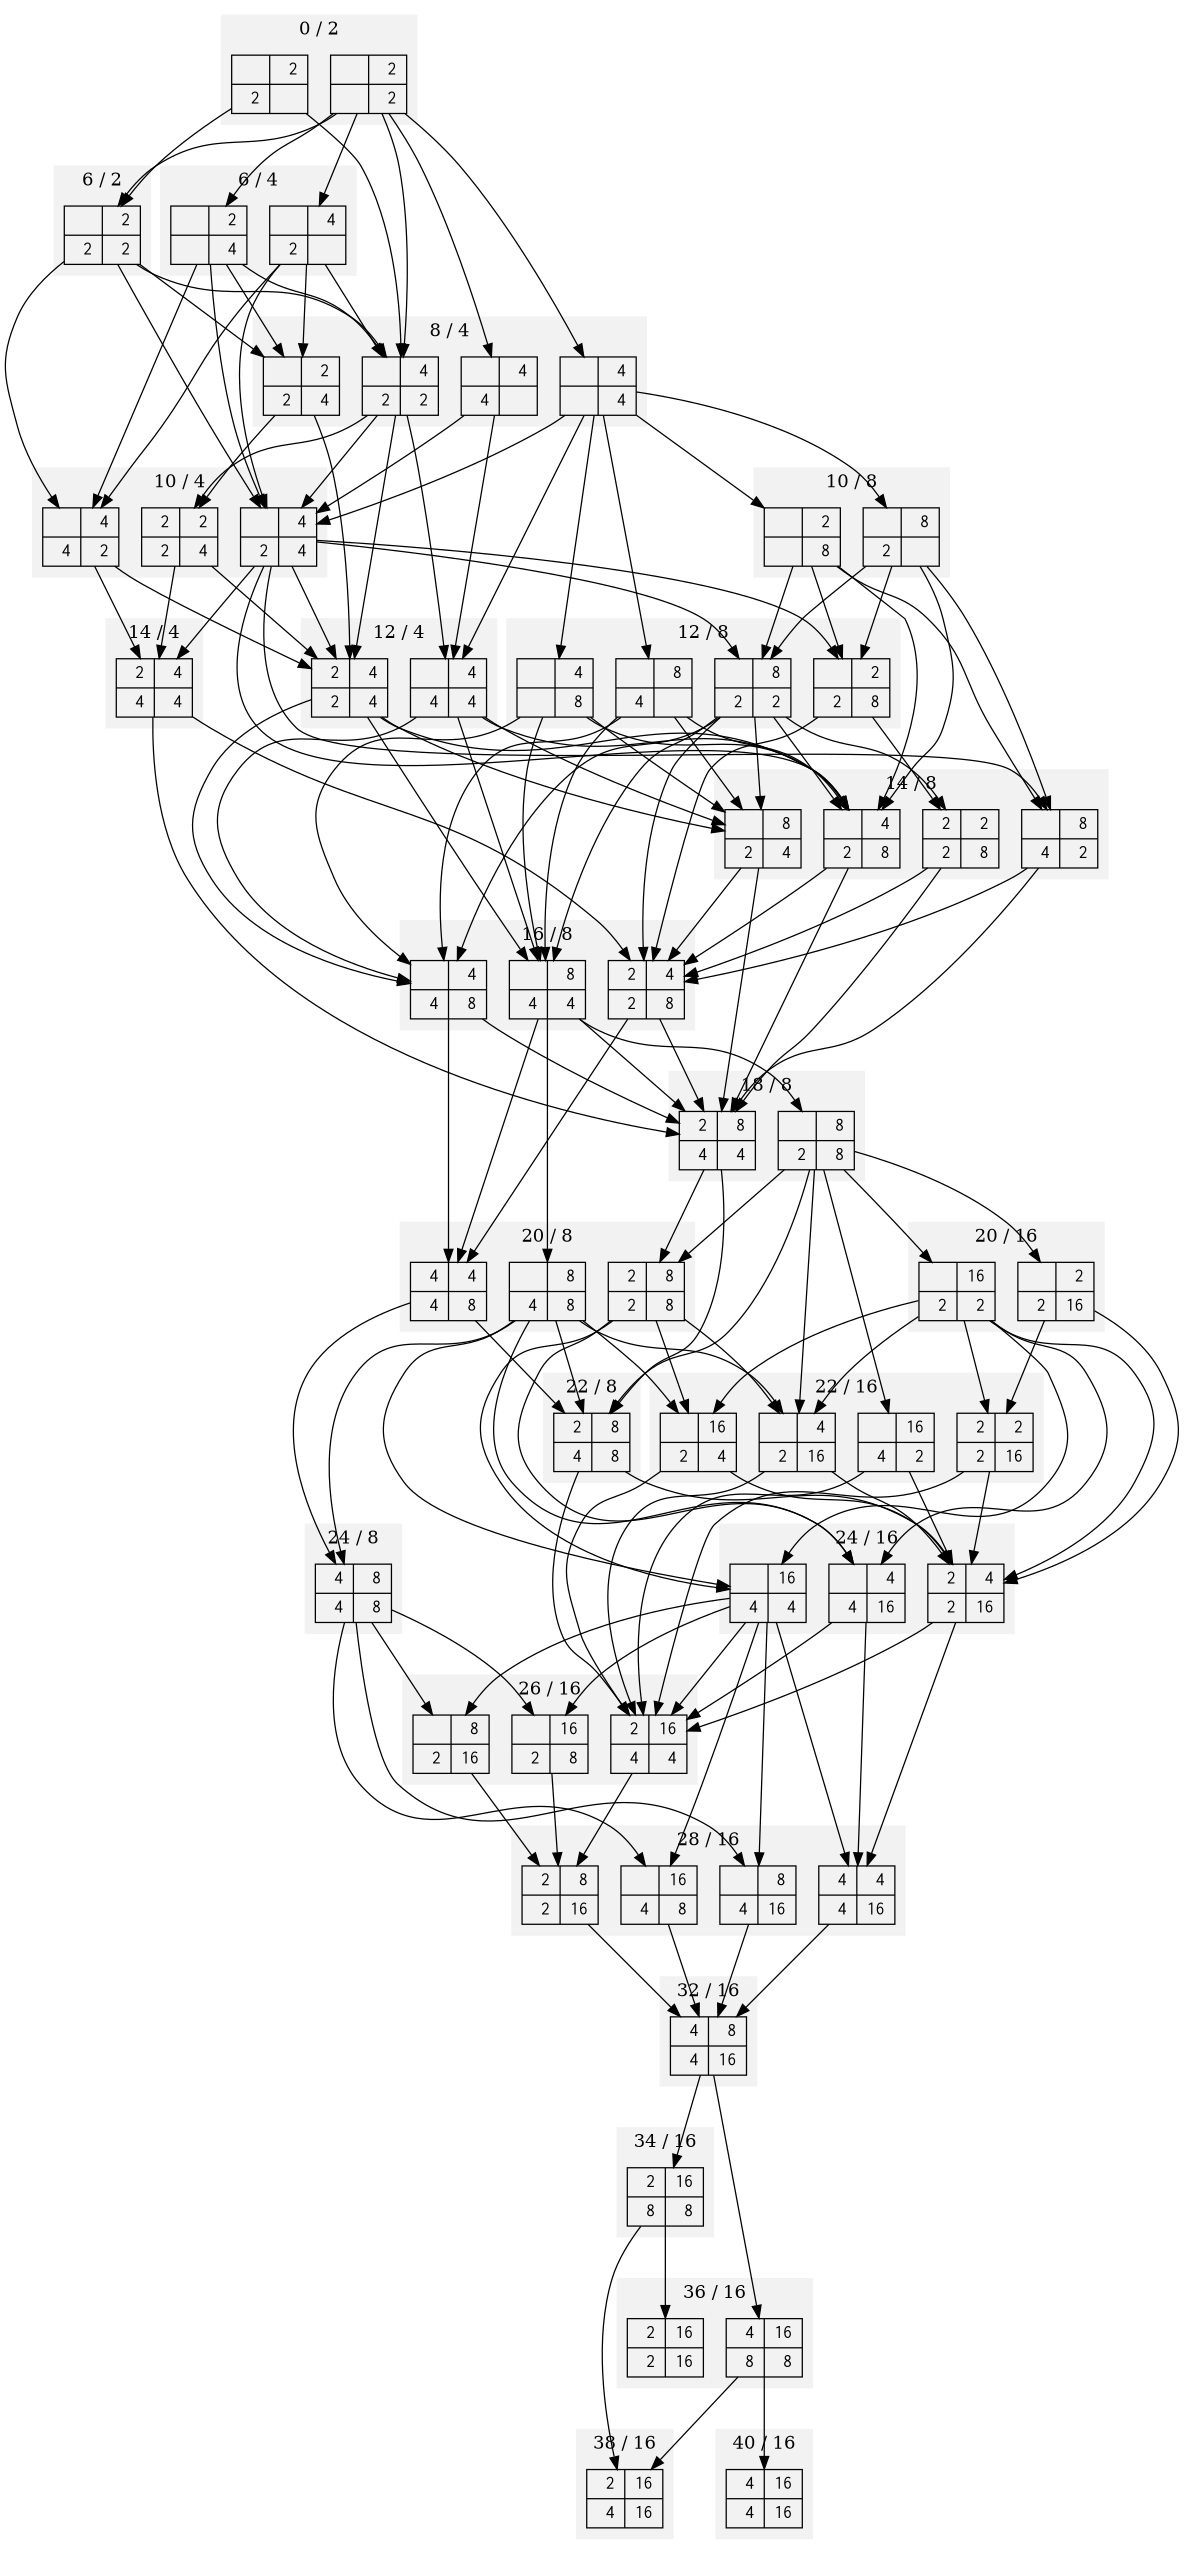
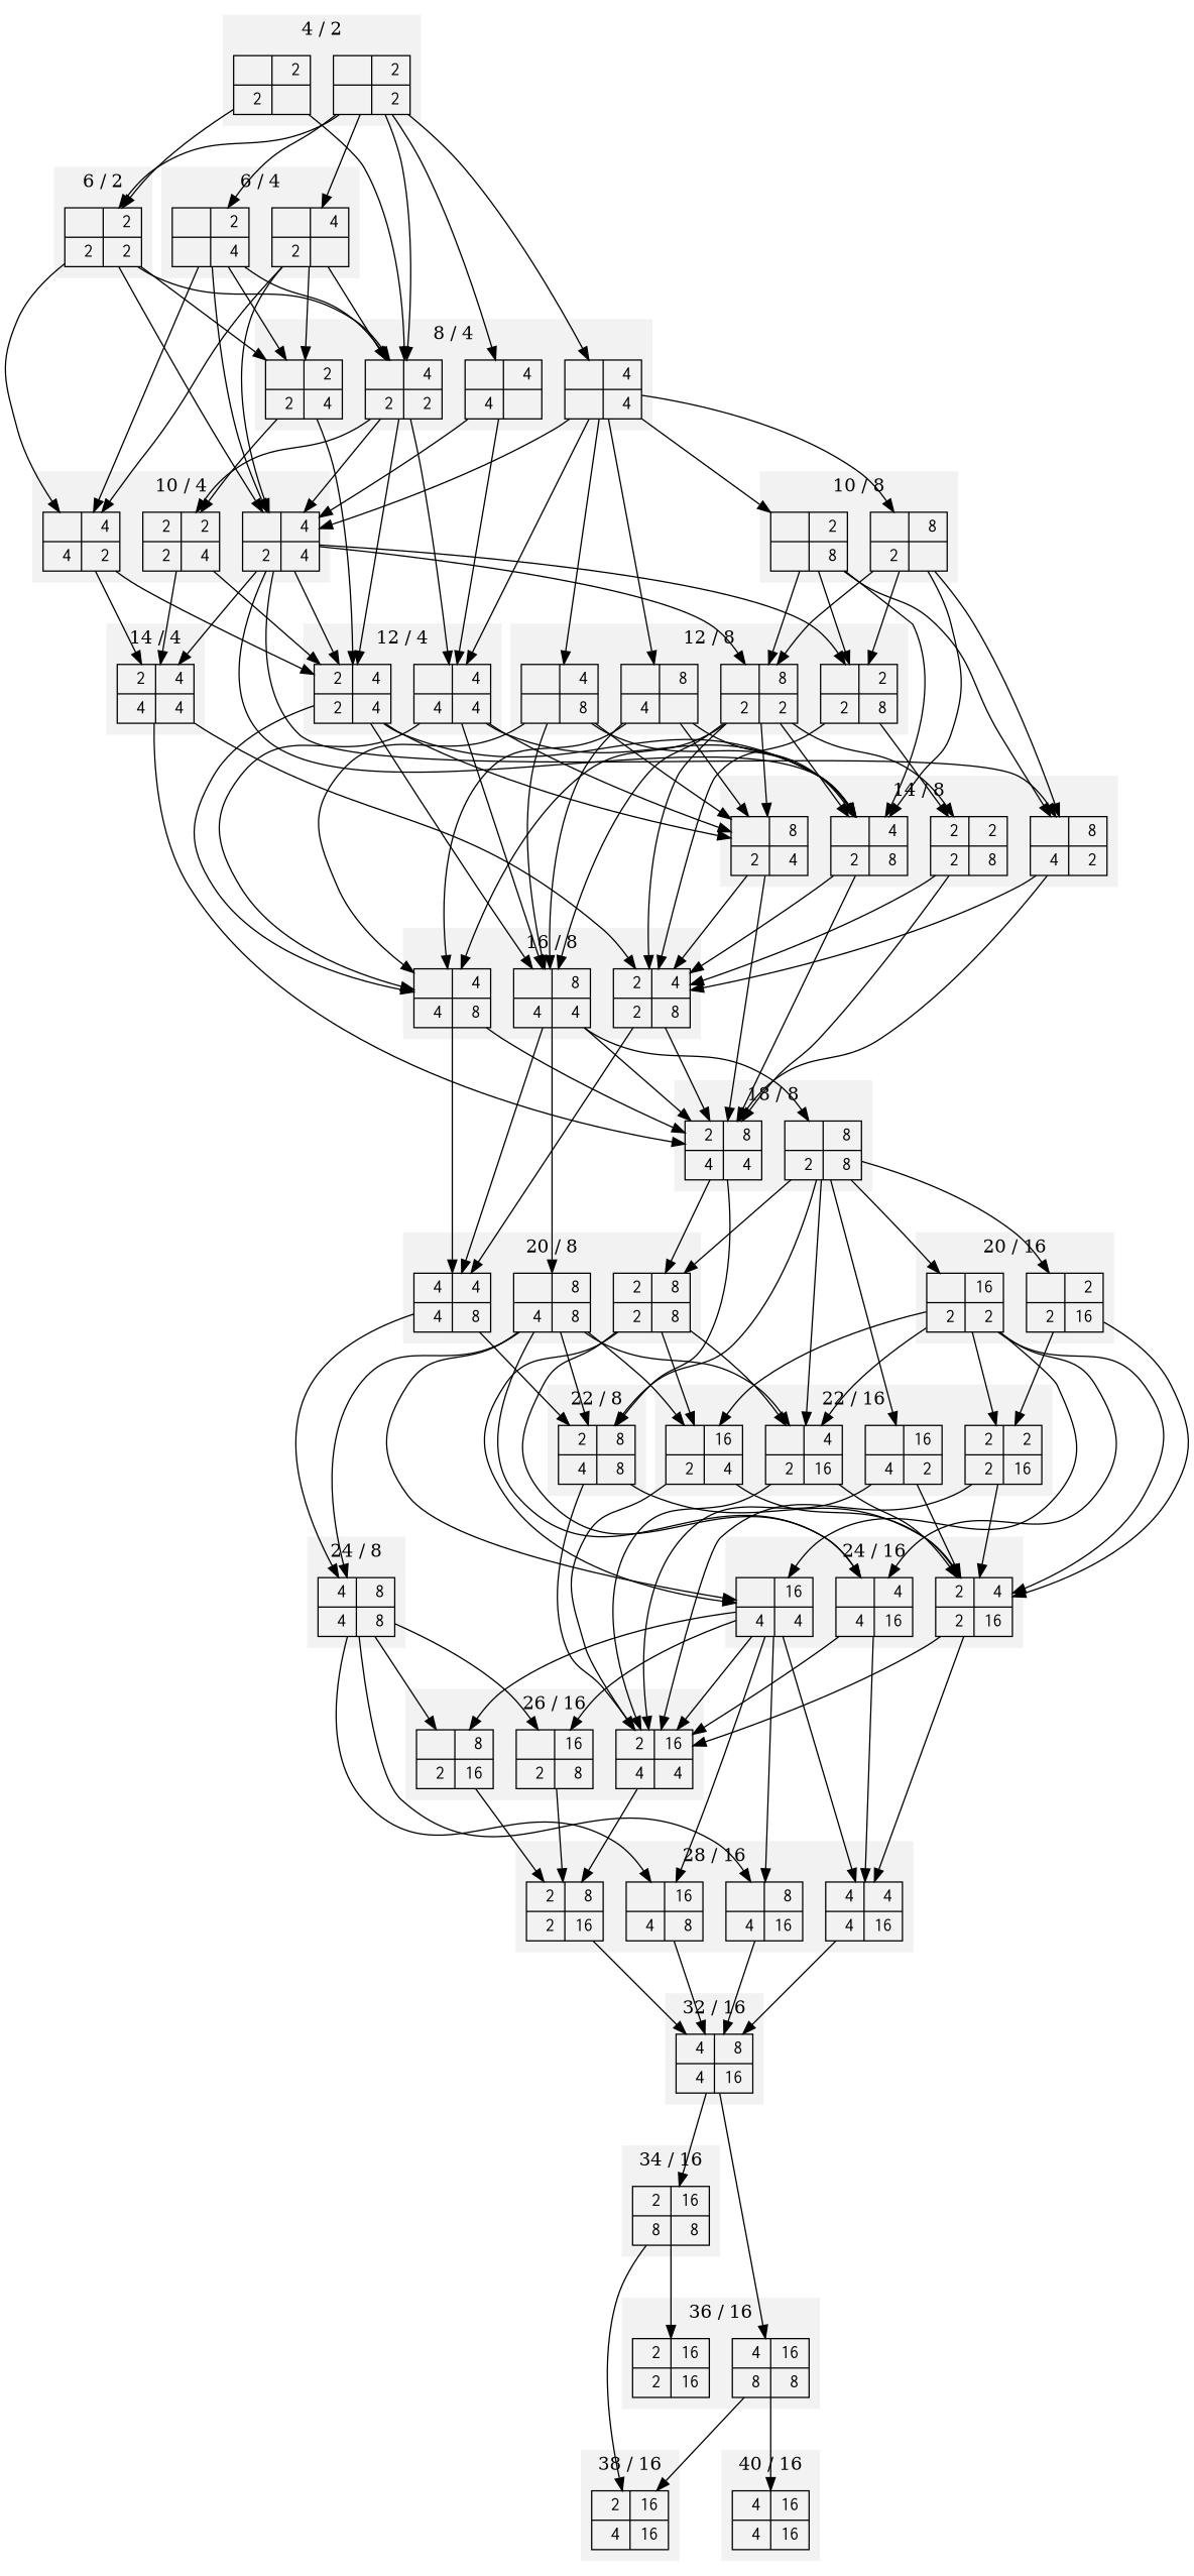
  digraph {
    rankdir=TB
    ranksep=1
    node [fontname=Courier shape=record]
    n1 [label="{&nbsp;&nbsp;|&nbsp;2}|{&nbsp;4|&nbsp;4}"]
    n2 [label="{&nbsp;&nbsp;|&nbsp;4}|{&nbsp;4|&nbsp;2}"]
    n3 [label="{&nbsp;2|&nbsp;2}|{&nbsp;2|&nbsp;4}"]
    n4 [label="{&nbsp;&nbsp;|&nbsp;&nbsp;}|{&nbsp;2|&nbsp;8}"]
    n5 [label="{&nbsp;&nbsp;|&nbsp;2}|{&nbsp;8|&nbsp;&nbsp;}"]
    n6 [label="{&nbsp;&nbsp;|&nbsp;4}|{&nbsp;4|&nbsp;4}"]
    n7 [label="{&nbsp;2|&nbsp;2}|{&nbsp;4|&nbsp;4}"]
    n8 [label="{&nbsp;&nbsp;|&nbsp;2}|{&nbsp;2|&nbsp;8}"]
    n9 [label="{&nbsp;&nbsp;|&nbsp;2}|{&nbsp;8|&nbsp;2}"]
    n10 [label="{&nbsp;&nbsp;|&nbsp;&nbsp;}|{&nbsp;4|&nbsp;8}"]
    n11 [label="{&nbsp;&nbsp;|&nbsp;4}|{&nbsp;8|&nbsp;&nbsp;}"]
    n12 [label="{&nbsp;2|&nbsp;4}|{&nbsp;4|&nbsp;4}"]
    n13 [label="{&nbsp;&nbsp;|&nbsp;2}|{&nbsp;4|&nbsp;8}"]
    n14 [label="{&nbsp;&nbsp;|&nbsp;2}|{&nbsp;8|&nbsp;4}"]
    n15 [label="{&nbsp;2|&nbsp;2}|{&nbsp;2|&nbsp;8}"]
    n16 [label="{&nbsp;&nbsp;|&nbsp;4}|{&nbsp;8|&nbsp;2}"]
    n17 [label="{&nbsp;&nbsp;|&nbsp;4}|{&nbsp;4|&nbsp;8}"]
    n18 [label="{&nbsp;2|&nbsp;2}|{&nbsp;4|&nbsp;8}"]
    n19 [label="{&nbsp;&nbsp;|&nbsp;4}|{&nbsp;8|&nbsp;4}"]
    n20 [label="{&nbsp;2|&nbsp;4}|{&nbsp;8|&nbsp;4}"]
    n21 [label="{&nbsp;&nbsp;|&nbsp;2}|{&nbsp;8|&nbsp;8}"]
    n22 [label="{&nbsp;&nbsp;|&nbsp;2}|{&nbsp;2|16}"]
    n23 [label="{&nbsp;&nbsp;|&nbsp;2}|{16|&nbsp;2}"]
    n24 [label="{&nbsp;4|&nbsp;4}|{&nbsp;4|&nbsp;8}"]
    n25 [label="{&nbsp;2|&nbsp;2}|{&nbsp;8|&nbsp;8}"]
    n26 [label="{&nbsp;&nbsp;|&nbsp;4}|{&nbsp;8|&nbsp;8}"]
    n27 [label="{&nbsp;&nbsp;|&nbsp;2}|{&nbsp;4|16}"]
    n28 [label="{&nbsp;&nbsp;|&nbsp;2}|{16|&nbsp;4}"]
    n29 [label="{&nbsp;2|&nbsp;2}|{&nbsp;2|16}"]
    n30 [label="{&nbsp;&nbsp;|&nbsp;4}|{16|&nbsp;2}"]
    n31 [label="{&nbsp;2|&nbsp;4}|{&nbsp;8|&nbsp;8}"]
    n32 [label="{&nbsp;2|&nbsp;2}|{&nbsp;4|16}"]
    n33 [label="{&nbsp;&nbsp;|&nbsp;4}|{&nbsp;4|16}"]
    n34 [label="{&nbsp;&nbsp;|&nbsp;4}|{16|&nbsp;4}"]
    n35 [label="{&nbsp;4|&nbsp;4}|{&nbsp;8|&nbsp;8}"]
    n36 [label="{&nbsp;&nbsp;|&nbsp;2}|{&nbsp;8|16}"]
    n37 [label="{&nbsp;&nbsp;|&nbsp;2}|{16|&nbsp;8}"]
    n38 [label="{&nbsp;2|&nbsp;4}|{16|&nbsp;4}"]
    n39 [label="{&nbsp;&nbsp;|&nbsp;4}|{&nbsp;8|16}"]
    n40 [label="{&nbsp;2|&nbsp;2}|{&nbsp;8|16}"]
    n41 [label="{&nbsp;&nbsp;|&nbsp;4}|{16|&nbsp;8}"]
    n42 [label="{&nbsp;4|&nbsp;4}|{&nbsp;4|16}"]
    n43 [label="{&nbsp;4|&nbsp;4}|{&nbsp;8|16}"]
    n44 [label="{&nbsp;2|&nbsp;8}|{16|&nbsp;8}"]
    n45 [label="{&nbsp;4|&nbsp;8}|{16|&nbsp;8}"]
    n46 [label="{&nbsp;2|&nbsp;2}|{16|16}"]
    n47 [label="{&nbsp;2|&nbsp;4}|{16|16}"]
    n48 [label="{&nbsp;4|&nbsp;4}|{16|16}"]
    n49 [label="{&nbsp;&nbsp;|&nbsp;2}|{&nbsp;2|&nbsp;&nbsp;}"]
    n50 [label="{&nbsp;&nbsp;|&nbsp;&nbsp;}|{&nbsp;2|&nbsp;2}"]
    n51 [label="{&nbsp;&nbsp;|&nbsp;2}|{&nbsp;2|&nbsp;2}"]
    n52 [label="{&nbsp;&nbsp;|&nbsp;2}|{&nbsp;4|&nbsp;&nbsp;}"]
    n53 [label="{&nbsp;&nbsp;|&nbsp;&nbsp;}|{&nbsp;2|&nbsp;4}"]
    n54 [label="{&nbsp;&nbsp;|&nbsp;4}|{&nbsp;4|&nbsp;&nbsp;}"]
    n55 [label="{&nbsp;&nbsp;|&nbsp;&nbsp;}|{&nbsp;4|&nbsp;4}"]
    n56 [label="{&nbsp;&nbsp;|&nbsp;2}|{&nbsp;4|&nbsp;2}"]
    n57 [label="{&nbsp;&nbsp;|&nbsp;2}|{&nbsp;2|&nbsp;4}"]
    subgraph cluster_1 {
      color=grey95
      label="10 / 4"
      style=filled
      n1
      n2
      n3
    }
    subgraph cluster_2 {
      color=grey95
      label="10 / 8"
      style=filled
      n4
      n5
    }
    subgraph cluster_3 {
      color=grey95
      label="12 / 4"
      style=filled
      n6
      n7
    }
    subgraph cluster_4 {
      color=grey95
      label="12 / 8"
      style=filled
      n8
      n9
      n10
      n11
    }
    subgraph cluster_5 {
      color=grey95
      label="14 / 4"
      style=filled
      n12
    }
    subgraph cluster_6 {
      color=grey95
      label="14 / 8"
      style=filled
      n13
      n14
      n15
      n16
    }
    subgraph cluster_7 {
      color=grey95
      label="16 / 8"
      style=filled
      n17
      n18
      n19
    }
    subgraph cluster_8 {
      color=grey95
      label="18 / 8"
      style=filled
      n20
      n21
    }
    subgraph cluster_9 {
      color=grey95
      label="20 / 16"
      style=filled
      n22
      n23
    }
    subgraph cluster_10 {
      color=grey95
      label="20 / 8"
      style=filled
      n24
      n25
      n26
    }
    subgraph cluster_11 {
      color=grey95
      label="22 / 16"
      style=filled
      n27
      n28
      n29
      n30
    }
    subgraph cluster_12 {
      color=grey95
      label="22 / 8"
      style=filled
      n31
    }
    subgraph cluster_13 {
      color=grey95
      label="24 / 16"
      style=filled
      n32
      n33
      n34
    }
    subgraph cluster_14 {
      color=grey95
      label="24 / 8"
      style=filled
      n35
    }
    subgraph cluster_15 {
      color=grey95
      label="26 / 16"
      style=filled
      n36
      n37
      n38
    }
    subgraph cluster_16 {
      color=grey95
      label="28 / 16"
      style=filled
      n39
      n40
      n41
      n42
    }
    subgraph cluster_17 {
      color=grey95
      label="32 / 16"
      style=filled
      n43
    }
    subgraph cluster_18 {
      color=grey95
      label="34 / 16"
      style=filled
      n44
    }
    subgraph cluster_19 {
      color=grey95
      label="36 / 16"
      style=filled
      n45
      n46
    }
    subgraph cluster_20 {
      color=grey95
      label="38 / 16"
      style=filled
      n47
    }
    subgraph cluster_21 {
      color=grey95
      label="40 / 16"
      style=filled
      n48
    }
    subgraph cluster_22 {
      color=grey95
-     label="0 / 2"
+     label="4 / 2"
      style=filled
      n49
      n50
    }
    subgraph cluster_23 {
      color=grey95
      label="6 / 2"
      style=filled
      n51
    }
    subgraph cluster_24 {
      color=grey95
      label="6 / 4"
      style=filled
      n52
      n53
    }
    subgraph cluster_25 {
      color=grey95
      label="8 / 4"
      style=filled
      n54
      n55
      n56
      n57
    }
    n1 -> n7
    n1 -> n8
    n1 -> n9
    n1 -> n12
    n1 -> n13
    n1 -> n16
    n2 -> n7
    n2 -> n12
    n3 -> n7
    n3 -> n12
    n4 -> n8
    n4 -> n9
    n4 -> n13
    n4 -> n16
    n5 -> n8
    n5 -> n9
    n5 -> n13
    n5 -> n16
    n6 -> n13
    n6 -> n14
    n6 -> n17
    n6 -> n19
    n7 -> n13
    n7 -> n14
    n7 -> n17
    n7 -> n19
    n8 -> n15
    n8 -> n18
    n9 -> n13
    n9 -> n14
    n9 -> n15
    n9 -> n17
    n9 -> n18
    n9 -> n19
    n10 -> n13
    n10 -> n14
    n10 -> n17
    n10 -> n19
    n11 -> n13
    n11 -> n14
    n11 -> n17
    n11 -> n19
    n12 -> n18
    n12 -> n20
    n13 -> n18
    n13 -> n20
    n14 -> n18
    n14 -> n20
    n15 -> n18
    n15 -> n20
    n16 -> n18
    n16 -> n20
    n17 -> n20
    n17 -> n24
    n18 -> n20
    n18 -> n24
    n19 -> n20
    n19 -> n21
    n19 -> n24
    n19 -> n26
    n20 -> n25
    n20 -> n31
    n21 -> n22
    n21 -> n23
    n21 -> n25
    n21 -> n27
    n21 -> n30
    n21 -> n31
    n22 -> n29
    n22 -> n32
    n23 -> n27
    n23 -> n28
    n23 -> n29
    n23 -> n32
    n23 -> n33
    n23 -> n34
    n24 -> n31
    n24 -> n35
    n25 -> n27
    n25 -> n28
    n25 -> n33
    n25 -> n34
    n26 -> n27
    n26 -> n28
    n26 -> n31
    n26 -> n33
    n26 -> n34
    n26 -> n35
    n27 -> n32
    n27 -> n38
    n28 -> n32
    n28 -> n38
    n29 -> n32
    n29 -> n38
    n30 -> n32
    n30 -> n38
    n31 -> n32
    n31 -> n38
    n32 -> n38
    n32 -> n42
    n33 -> n38
    n33 -> n42
    n34 -> n36
    n34 -> n37
    n34 -> n38
    n34 -> n39
    n34 -> n41
    n34 -> n42
    n35 -> n36
    n35 -> n37
    n35 -> n39
    n35 -> n41
    n36 -> n40
    n37 -> n40
    n38 -> n40
    n39 -> n43
    n40 -> n43
    n41 -> n43
    n42 -> n43
    n43 -> n44
    n43 -> n45
    n44 -> n46
    n44 -> n47
    n45 -> n47
    n45 -> n48
    n49 -> n51
    n49 -> n56
    n50 -> n51
    n50 -> n52
    n50 -> n53
    n50 -> n54
    n50 -> n55
    n50 -> n56
    n51 -> n1
    n51 -> n2
    n51 -> n56
    n51 -> n57
    n52 -> n1
    n52 -> n2
    n52 -> n56
    n52 -> n57
    n53 -> n1
    n53 -> n2
    n53 -> n56
    n53 -> n57
    n54 -> n1
    n54 -> n6
    n55 -> n1
    n55 -> n4
    n55 -> n5
    n55 -> n6
    n55 -> n10
    n55 -> n11
    n56 -> n1
    n56 -> n3
    n56 -> n6
    n56 -> n7
    n57 -> n3
    n57 -> n7
  }
